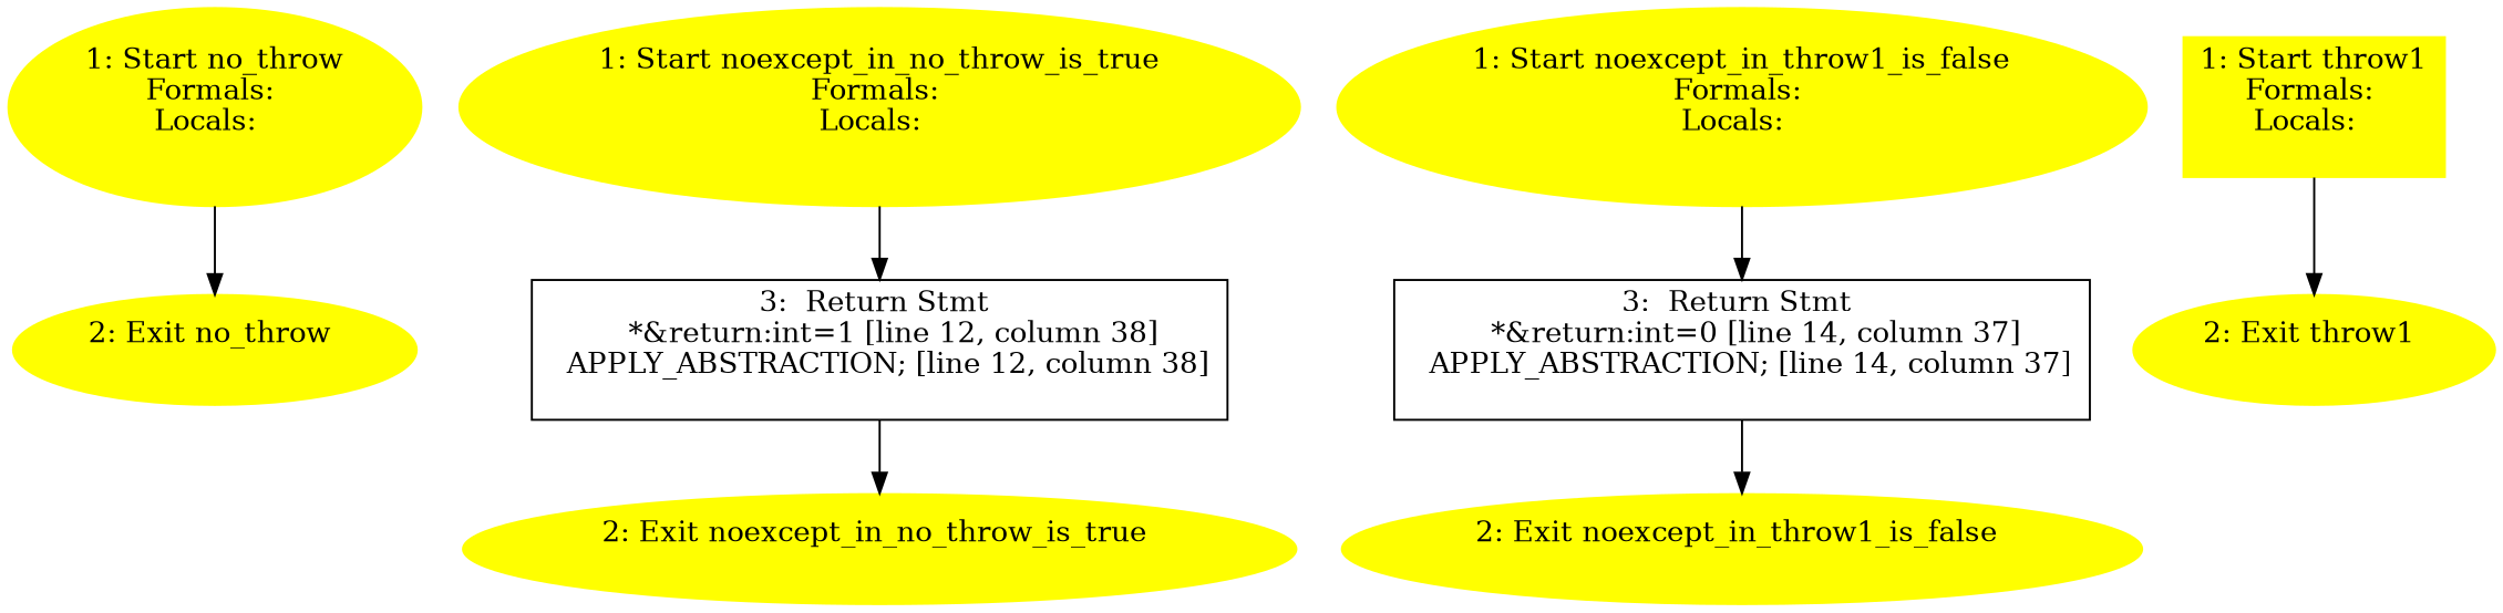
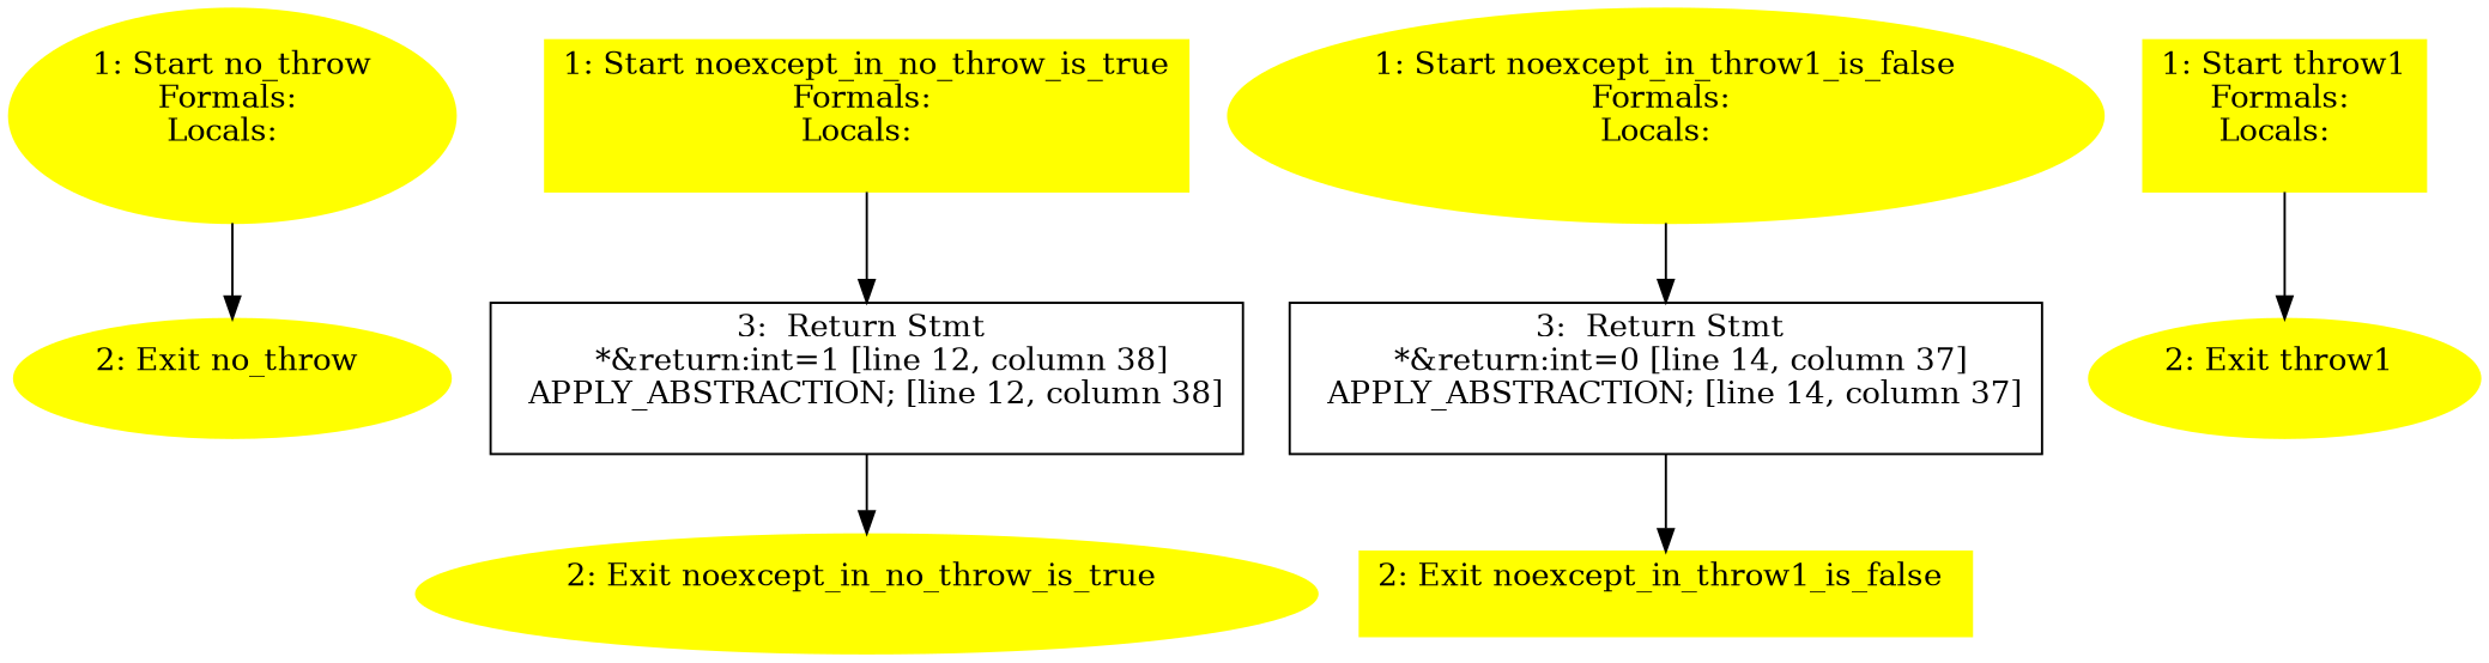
  digraph {
    node [color=yellow style=filled]
    n1 [label="1: Start no_throw\nFormals: \nLocals:  \n  "]
    n2 [label="2: Exit no_throw \n  "]
-   n3 [label="1: Start noexcept_in_no_throw_is_true\nFormals: \nLocals:  \n  "]
+   n3 [label="1: Start noexcept_in_no_throw_is_true\nFormals: \nLocals:  \n  " shape=box]
    n4 [label="3:  Return Stmt \n   *&return:int=1 [line 12, column 38]\n  APPLY_ABSTRACTION; [line 12, column 38]\n " shape=box color="" style=""]
    n5 [label="2: Exit noexcept_in_no_throw_is_true \n  "]
    n6 [label="1: Start noexcept_in_throw1_is_false\nFormals: \nLocals:  \n  "]
    n7 [label="3:  Return Stmt \n   *&return:int=0 [line 14, column 37]\n  APPLY_ABSTRACTION; [line 14, column 37]\n " shape=box color="" style=""]
-   n8 [label="2: Exit noexcept_in_throw1_is_false \n  "]
+   n8 [label="2: Exit noexcept_in_throw1_is_false \n  " shape=box]
    n9 [label="1: Start throw1\nFormals: \nLocals:  \n  " shape=box]
    n10 [label="2: Exit throw1 \n  "]
    n1 -> n2
    n3 -> n4
    n4 -> n5
    n6 -> n7
    n7 -> n8
    n9 -> n10
  }
